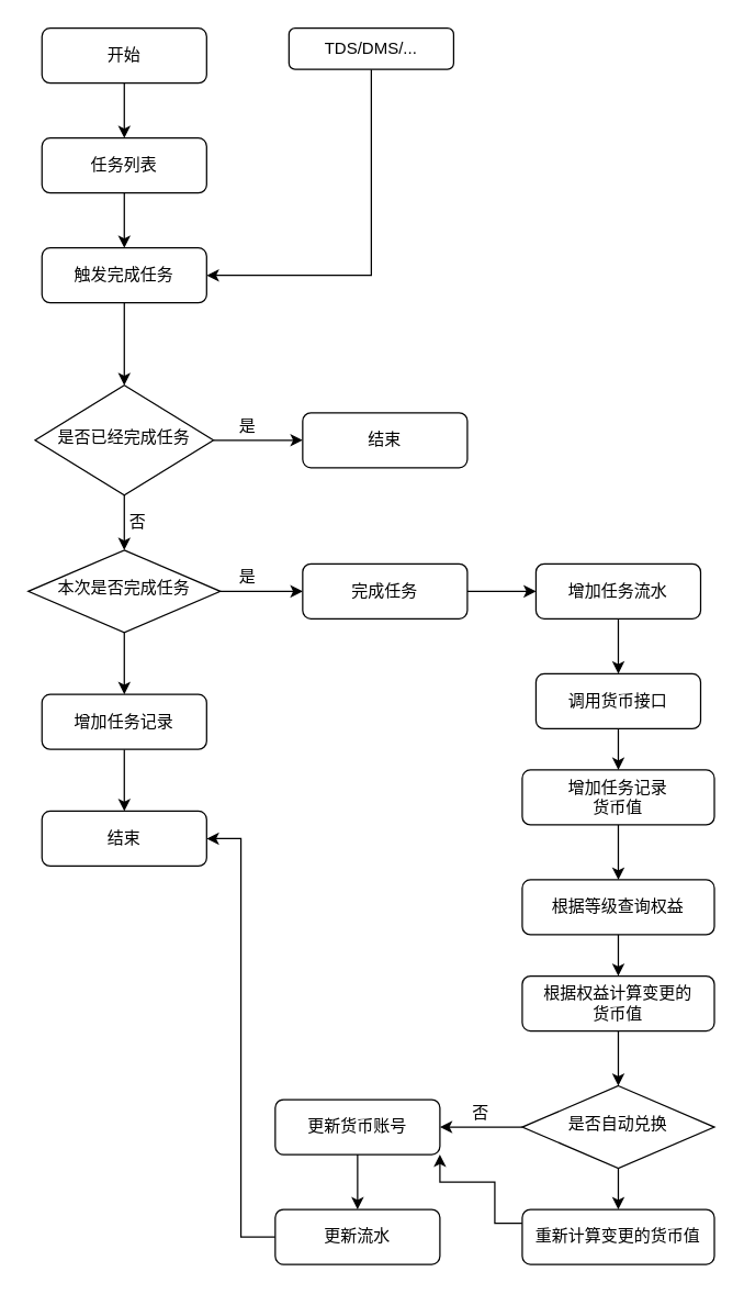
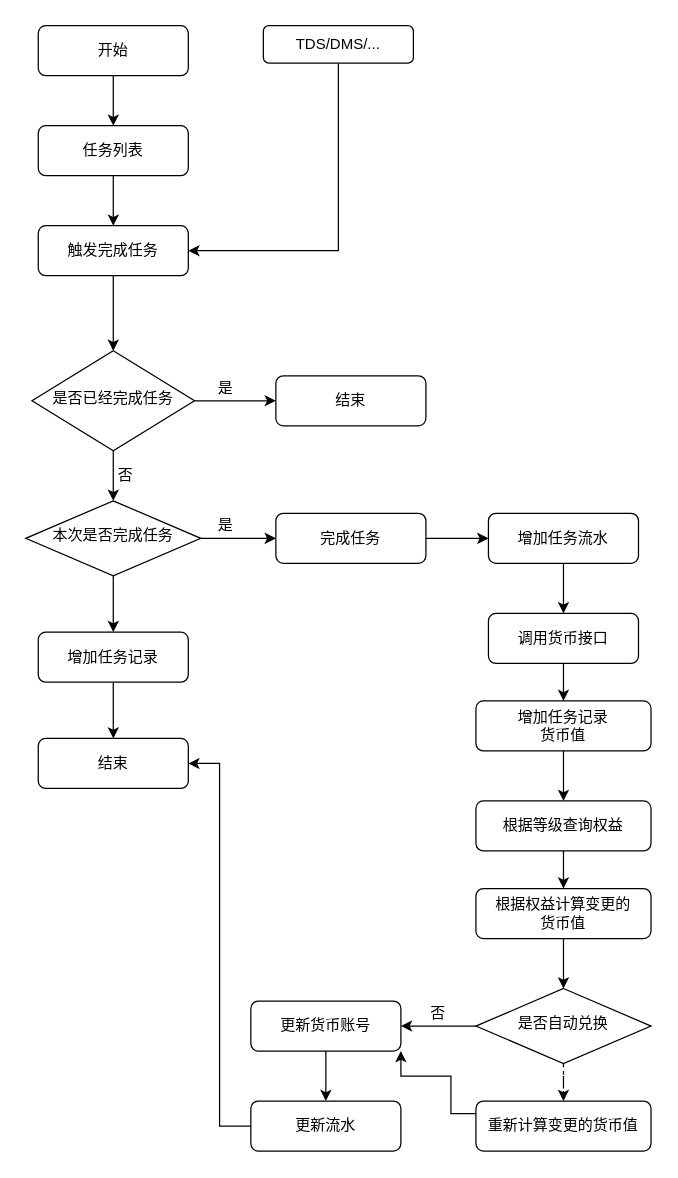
  <mxCell id="0" />
  <mxCell id="1" parent="0" />
  <mxCell id="2" style="edgeStyle=orthogonalEdgeStyle;rounded=0;orthogonalLoop=1;jettySize=auto;html=1;exitX=0.5;exitY=1;exitDx=0;exitDy=0;entryX=0.5;entryY=0;entryDx=0;entryDy=0;" edge="1" parent="1" source="3" target="5"><mxGeometry relative="1" as="geometry" /></mxCell>
  <mxCell id="3" value="开始" style="rounded=1;whiteSpace=wrap;html=1;fontSize=12;glass=0;strokeWidth=1;shadow=0;" parent="1" vertex="1"><mxGeometry x="30" y="20" width="120" height="40" as="geometry" /></mxCell>
  <mxCell id="4" style="edgeStyle=orthogonalEdgeStyle;rounded=0;orthogonalLoop=1;jettySize=auto;html=1;exitX=0.5;exitY=1;exitDx=0;exitDy=0;entryX=0.5;entryY=0;entryDx=0;entryDy=0;" edge="1" parent="1" source="5" target="9"><mxGeometry relative="1" as="geometry"><mxPoint x="90" y="160" as="targetPoint" /></mxGeometry></mxCell>
  <mxCell id="5" value="任务列表" style="rounded=1;whiteSpace=wrap;html=1;fontSize=12;glass=0;strokeWidth=1;shadow=0;" vertex="1" parent="1"><mxGeometry x="30" y="100" width="120" height="40" as="geometry" /></mxCell>
  <mxCell id="6" style="edgeStyle=orthogonalEdgeStyle;rounded=0;orthogonalLoop=1;jettySize=auto;html=1;exitX=0.5;exitY=1;exitDx=0;exitDy=0;entryX=1;entryY=0.5;entryDx=0;entryDy=0;" edge="1" parent="1" source="7" target="9"><mxGeometry relative="1" as="geometry"><mxPoint x="270" y="110" as="targetPoint" /></mxGeometry></mxCell>
  <mxCell id="7" value="TDS/DMS/..." style="rounded=1;whiteSpace=wrap;html=1;fontSize=12;glass=0;strokeWidth=1;shadow=0;" vertex="1" parent="1"><mxGeometry x="210" y="20" width="120" height="30" as="geometry" /></mxCell>
  <mxCell id="8" style="edgeStyle=orthogonalEdgeStyle;rounded=0;orthogonalLoop=1;jettySize=auto;html=1;exitX=0.5;exitY=1;exitDx=0;exitDy=0;entryX=0.5;entryY=0;entryDx=0;entryDy=0;" edge="1" parent="1" source="9"><mxGeometry relative="1" as="geometry"><mxPoint x="90" y="280" as="targetPoint" /></mxGeometry></mxCell>
  <mxCell id="9" value="触发完成任务" style="rounded=1;whiteSpace=wrap;html=1;fontSize=12;glass=0;strokeWidth=1;shadow=0;" vertex="1" parent="1"><mxGeometry x="30" y="180" width="120" height="40" as="geometry" /></mxCell>
  <mxCell id="10" style="edgeStyle=orthogonalEdgeStyle;rounded=0;orthogonalLoop=1;jettySize=auto;html=1;exitX=1;exitY=0.5;exitDx=0;exitDy=0;entryX=0;entryY=0.5;entryDx=0;entryDy=0;" edge="1" parent="1" source="12" target="13"><mxGeometry relative="1" as="geometry"><mxPoint x="200" y="320" as="targetPoint" /></mxGeometry></mxCell>
  <mxCell id="11" value="" style="edgeStyle=orthogonalEdgeStyle;rounded=0;orthogonalLoop=1;jettySize=auto;html=1;entryX=0.5;entryY=0;entryDx=0;entryDy=0;" edge="1" parent="1" source="12" target="18"><mxGeometry relative="1" as="geometry"><mxPoint x="90" y="400" as="targetPoint" /></mxGeometry></mxCell>
  <mxCell id="12" value="是否已经完成任务" style="rhombus;whiteSpace=wrap;html=1;shadow=0;fontFamily=Helvetica;fontSize=12;align=center;strokeWidth=1;spacing=6;spacingTop=-4;" vertex="1" parent="1"><mxGeometry x="25" y="280" width="130" height="80" as="geometry" /></mxCell>
  <mxCell id="13" value="结束" style="rounded=1;whiteSpace=wrap;html=1;fontSize=12;glass=0;strokeWidth=1;shadow=0;" vertex="1" parent="1"><mxGeometry x="220" y="300" width="120" height="40" as="geometry" /></mxCell>
  <mxCell id="14" value="是" style="text;html=1;strokeColor=none;fillColor=none;align=center;verticalAlign=middle;whiteSpace=wrap;rounded=0;" vertex="1" parent="1"><mxGeometry x="160" y="300" width="40" height="20" as="geometry" /></mxCell>
  <mxCell id="15" value="否" style="text;html=1;strokeColor=none;fillColor=none;align=center;verticalAlign=middle;whiteSpace=wrap;rounded=0;" vertex="1" parent="1"><mxGeometry x="90" y="370" width="20" height="20" as="geometry" /></mxCell>
  <mxCell id="16" value="" style="edgeStyle=orthogonalEdgeStyle;rounded=0;orthogonalLoop=1;jettySize=auto;html=1;" edge="1" parent="1" source="18" target="20"><mxGeometry relative="1" as="geometry" /></mxCell>
  <mxCell id="17" style="edgeStyle=orthogonalEdgeStyle;rounded=0;orthogonalLoop=1;jettySize=auto;html=1;exitX=0.5;exitY=1;exitDx=0;exitDy=0;entryX=0.5;entryY=0;entryDx=0;entryDy=0;" edge="1" parent="1" source="18" target="25"><mxGeometry relative="1" as="geometry" /></mxCell>
  <mxCell id="18" value="本次是否完成任务" style="rhombus;whiteSpace=wrap;html=1;shadow=0;fontFamily=Helvetica;fontSize=12;align=center;strokeWidth=1;spacing=6;spacingTop=-4;" vertex="1" parent="1"><mxGeometry x="20" y="400" width="140" height="60" as="geometry" /></mxCell>
  <mxCell id="19" value="" style="edgeStyle=orthogonalEdgeStyle;rounded=0;orthogonalLoop=1;jettySize=auto;html=1;" edge="1" parent="1" source="20" target="23"><mxGeometry relative="1" as="geometry" /></mxCell>
  <mxCell id="20" value="完成任务" style="rounded=1;whiteSpace=wrap;html=1;fontSize=12;glass=0;strokeWidth=1;shadow=0;" vertex="1" parent="1"><mxGeometry x="220" y="410" width="120" height="40" as="geometry" /></mxCell>
  <mxCell id="21" value="是" style="text;html=1;strokeColor=none;fillColor=none;align=center;verticalAlign=middle;whiteSpace=wrap;rounded=0;" vertex="1" parent="1"><mxGeometry x="160" y="410" width="40" height="20" as="geometry" /></mxCell>
  <mxCell id="22" style="edgeStyle=orthogonalEdgeStyle;rounded=0;orthogonalLoop=1;jettySize=auto;html=1;exitX=0.5;exitY=1;exitDx=0;exitDy=0;" edge="1" parent="1" source="23" target="30"><mxGeometry relative="1" as="geometry" /></mxCell>
  <mxCell id="23" value="增加任务流水" style="rounded=1;whiteSpace=wrap;html=1;fontSize=12;glass=0;strokeWidth=1;shadow=0;" vertex="1" parent="1"><mxGeometry x="390" y="410" width="120" height="40" as="geometry" /></mxCell>
  <mxCell id="24" style="edgeStyle=orthogonalEdgeStyle;rounded=0;orthogonalLoop=1;jettySize=auto;html=1;exitX=0.5;exitY=1;exitDx=0;exitDy=0;entryX=0.5;entryY=0;entryDx=0;entryDy=0;" edge="1" parent="1" source="25" target="26"><mxGeometry relative="1" as="geometry" /></mxCell>
  <mxCell id="25" value="增加任务记录" style="rounded=1;whiteSpace=wrap;html=1;fontSize=12;glass=0;strokeWidth=1;shadow=0;" vertex="1" parent="1"><mxGeometry x="30" y="505" width="120" height="40" as="geometry" /></mxCell>
  <mxCell id="26" value="结束" style="rounded=1;whiteSpace=wrap;html=1;fontSize=12;glass=0;strokeWidth=1;shadow=0;" vertex="1" parent="1"><mxGeometry x="30" y="590" width="120" height="40" as="geometry" /></mxCell>
  <mxCell id="27" style="edgeStyle=orthogonalEdgeStyle;rounded=0;orthogonalLoop=1;jettySize=auto;html=1;exitX=0.5;exitY=1;exitDx=0;exitDy=0;entryX=0.5;entryY=0;entryDx=0;entryDy=0;" edge="1" parent="1" source="28" target="32"><mxGeometry relative="1" as="geometry" /></mxCell>
  <mxCell id="28" value="增加任务记录&lt;br&gt;货币值" style="rounded=1;whiteSpace=wrap;html=1;fontSize=12;glass=0;strokeWidth=1;shadow=0;" vertex="1" parent="1"><mxGeometry x="380" y="560" width="140" height="40" as="geometry" /></mxCell>
  <mxCell id="29" value="" style="edgeStyle=orthogonalEdgeStyle;rounded=0;orthogonalLoop=1;jettySize=auto;html=1;" edge="1" parent="1" source="30" target="28"><mxGeometry relative="1" as="geometry" /></mxCell>
  <mxCell id="30" value="调用货币接口" style="rounded=1;whiteSpace=wrap;html=1;fontSize=12;glass=0;strokeWidth=1;shadow=0;" vertex="1" parent="1"><mxGeometry x="390" y="490" width="120" height="40" as="geometry" /></mxCell>
  <mxCell id="31" value="" style="edgeStyle=orthogonalEdgeStyle;rounded=0;orthogonalLoop=1;jettySize=auto;html=1;" edge="1" parent="1" source="32" target="34"><mxGeometry relative="1" as="geometry" /></mxCell>
  <mxCell id="32" value="根据等级查询权益" style="rounded=1;whiteSpace=wrap;html=1;fontSize=12;glass=0;strokeWidth=1;shadow=0;" vertex="1" parent="1"><mxGeometry x="380" y="640" width="140" height="40" as="geometry" /></mxCell>
  <mxCell id="33" style="edgeStyle=orthogonalEdgeStyle;rounded=0;orthogonalLoop=1;jettySize=auto;html=1;exitX=0.5;exitY=1;exitDx=0;exitDy=0;" edge="1" parent="1" source="34"><mxGeometry relative="1" as="geometry"><mxPoint x="450" y="790" as="targetPoint" /></mxGeometry></mxCell>
  <mxCell id="34" value="根据权益计算变更的&lt;br&gt;货币值" style="rounded=1;whiteSpace=wrap;html=1;fontSize=12;glass=0;strokeWidth=1;shadow=0;" vertex="1" parent="1"><mxGeometry x="380" y="710" width="140" height="40" as="geometry" /></mxCell>
  <mxCell id="35" style="edgeStyle=orthogonalEdgeStyle;rounded=0;orthogonalLoop=1;jettySize=auto;html=1;exitX=0;exitY=0.5;exitDx=0;exitDy=0;entryX=1;entryY=0.5;entryDx=0;entryDy=0;" edge="1" parent="1" source="37" target="39"><mxGeometry relative="1" as="geometry" /></mxCell>
- <mxCell id="36" value="" style="edgeStyle=orthogonalEdgeStyle;rounded=0;orthogonalLoop=1;jettySize=auto;html=1;" edge="1" parent="1" source="37" target="44"><mxGeometry relative="1" as="geometry" /></mxCell>
+ <mxCell id="36" value="" style="edgeStyle=orthogonalEdgeStyle;rounded=0;orthogonalLoop=1;jettySize=auto;html=1;dashed=1;" edge="1" parent="1" source="37" target="44"><mxGeometry relative="1" as="geometry" /></mxCell>
  <mxCell id="37" value="是否自动兑换" style="rhombus;whiteSpace=wrap;html=1;shadow=0;fontFamily=Helvetica;fontSize=12;align=center;strokeWidth=1;spacing=6;spacingTop=-4;" vertex="1" parent="1"><mxGeometry x="380" y="790" width="140" height="60" as="geometry" /></mxCell>
  <mxCell id="38" value="" style="edgeStyle=orthogonalEdgeStyle;rounded=0;orthogonalLoop=1;jettySize=auto;html=1;" edge="1" parent="1" source="39" target="41"><mxGeometry relative="1" as="geometry" /></mxCell>
  <mxCell id="39" value="更新货币账号" style="rounded=1;whiteSpace=wrap;html=1;fontSize=12;glass=0;strokeWidth=1;shadow=0;" vertex="1" parent="1"><mxGeometry x="200" y="800" width="120" height="40" as="geometry" /></mxCell>
  <mxCell id="40" style="edgeStyle=orthogonalEdgeStyle;rounded=0;orthogonalLoop=1;jettySize=auto;html=1;entryX=1;entryY=0.5;entryDx=0;entryDy=0;" edge="1" parent="1" source="41" target="26"><mxGeometry relative="1" as="geometry" /></mxCell>
  <mxCell id="41" value="更新流水" style="rounded=1;whiteSpace=wrap;html=1;fontSize=12;glass=0;strokeWidth=1;shadow=0;" vertex="1" parent="1"><mxGeometry x="200" y="880" width="120" height="40" as="geometry" /></mxCell>
  <mxCell id="42" value="否" style="text;html=1;strokeColor=none;fillColor=none;align=center;verticalAlign=middle;whiteSpace=wrap;rounded=0;" vertex="1" parent="1"><mxGeometry x="340" y="800" width="20" height="20" as="geometry" /></mxCell>
  <mxCell id="43" style="edgeStyle=orthogonalEdgeStyle;rounded=0;orthogonalLoop=1;jettySize=auto;html=1;exitX=0;exitY=0.25;exitDx=0;exitDy=0;entryX=1;entryY=1;entryDx=0;entryDy=0;" edge="1" parent="1" source="44" target="39"><mxGeometry relative="1" as="geometry"><Array as="points"><mxPoint x="360" y="890" /><mxPoint x="360" y="860" /><mxPoint x="320" y="860" /></Array></mxGeometry></mxCell>
  <mxCell id="44" value="重新计算变更的货币值" style="rounded=1;whiteSpace=wrap;html=1;fontSize=12;glass=0;strokeWidth=1;shadow=0;" vertex="1" parent="1"><mxGeometry x="380" y="880" width="140" height="40" as="geometry" /></mxCell>
